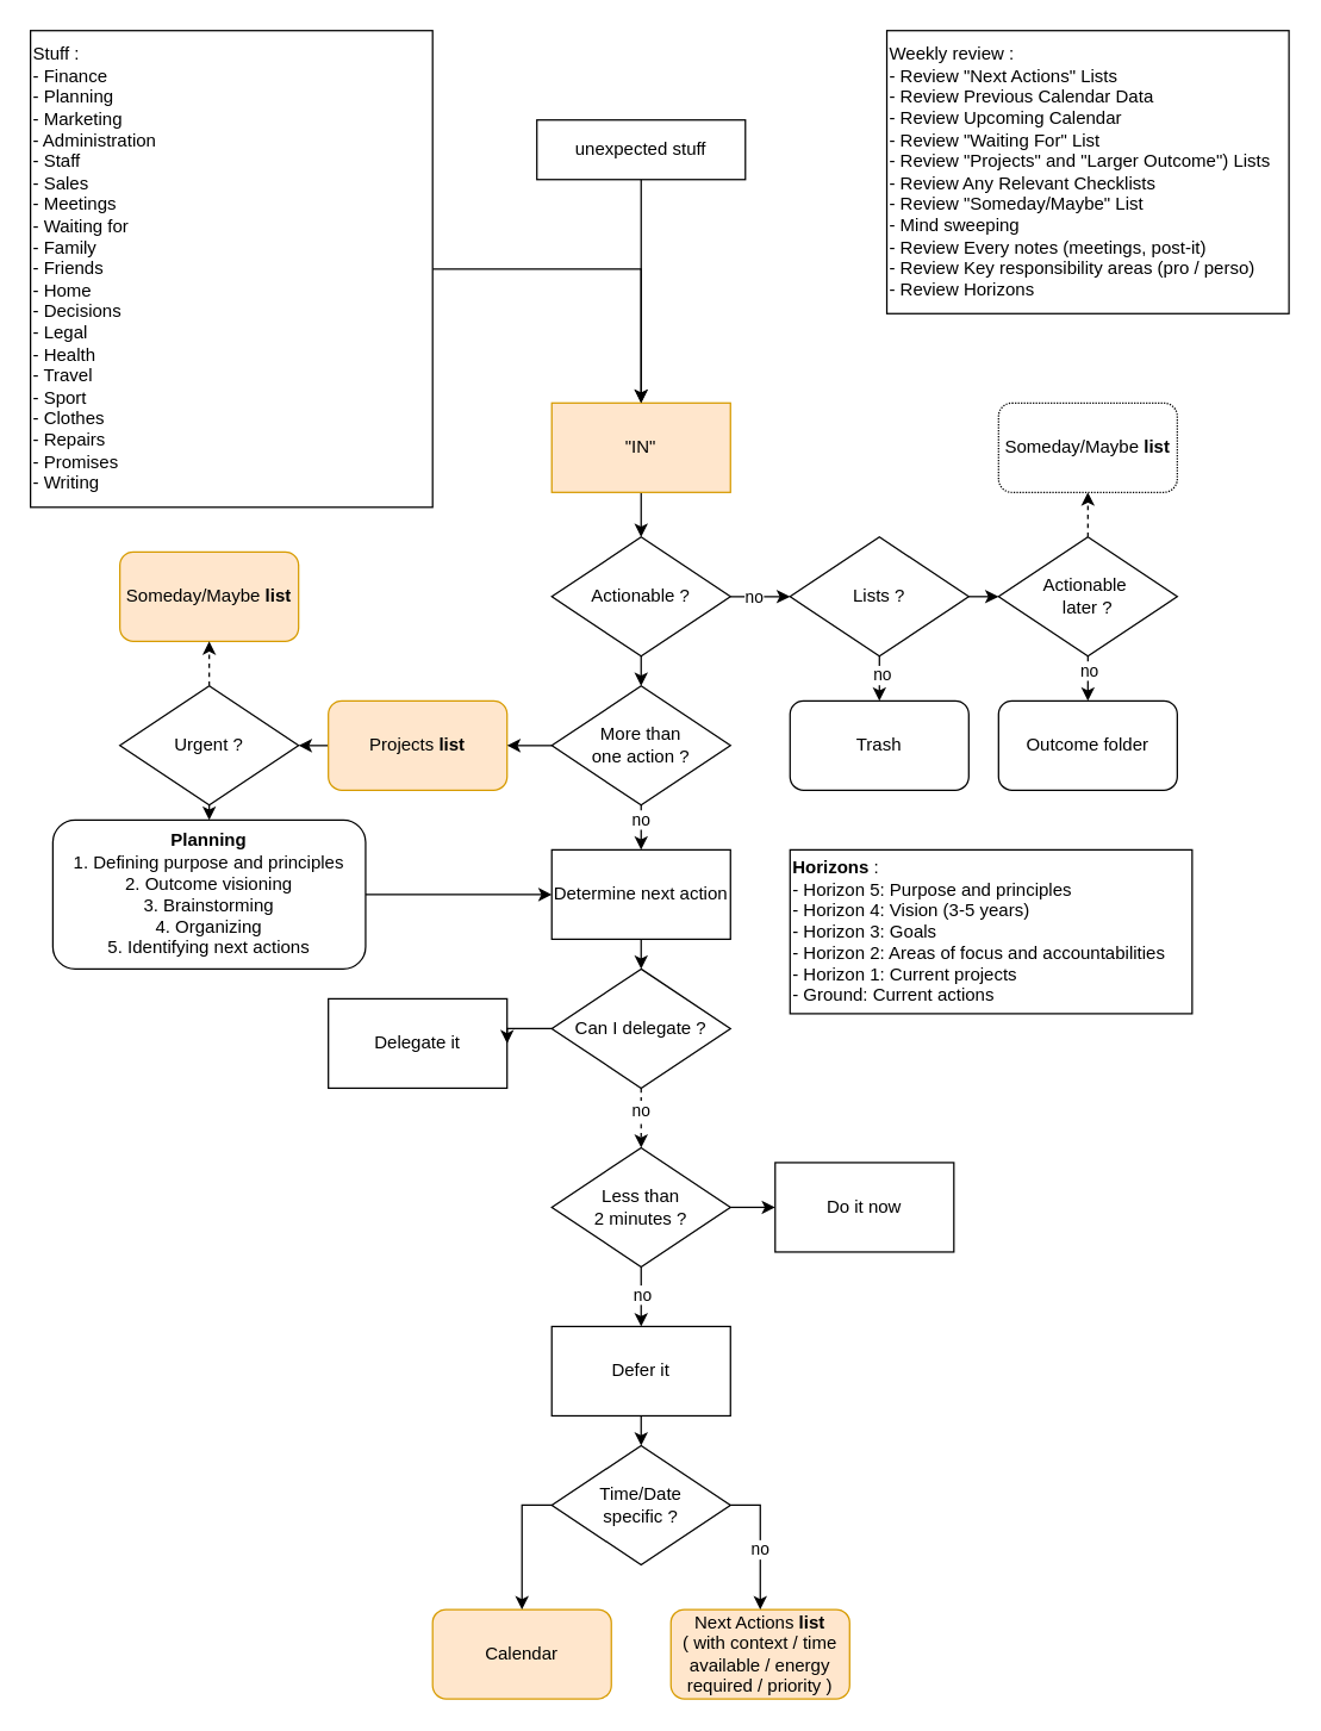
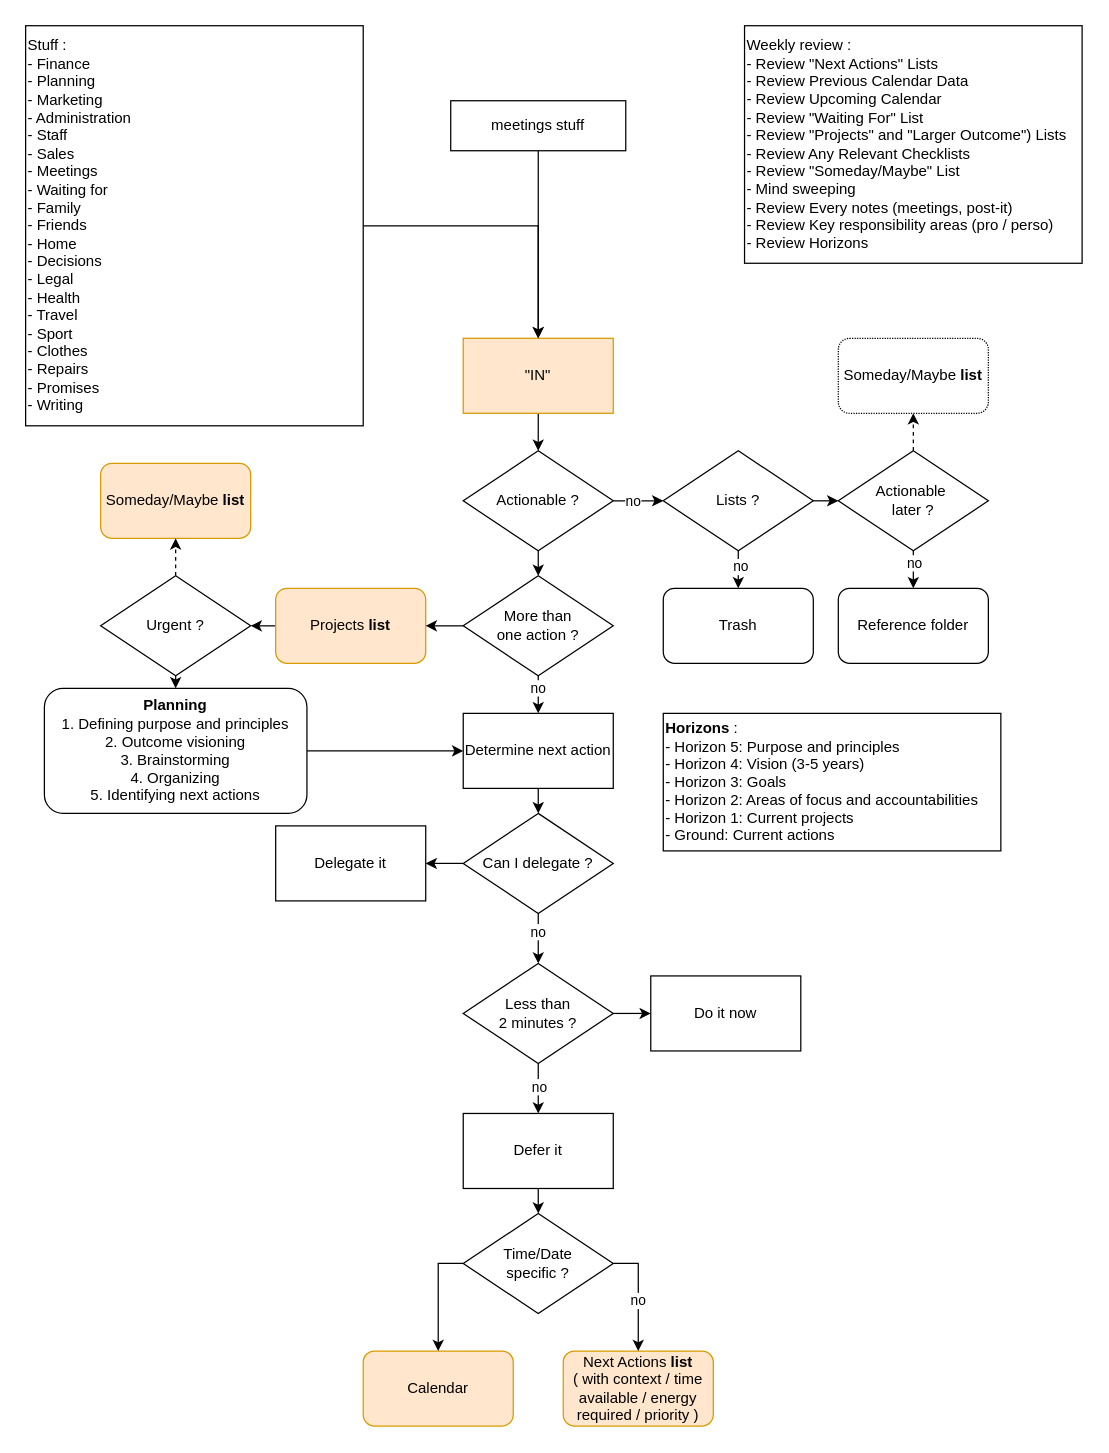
  <mxCell id="0" />
  <mxCell id="1" parent="0" />
  <mxCell id="2" style="edgeStyle=orthogonalEdgeStyle;rounded=0;orthogonalLoop=1;jettySize=auto;html=1;exitX=0.5;exitY=1;exitDx=0;exitDy=0;entryX=0.5;entryY=0;entryDx=0;entryDy=0;" edge="1" parent="1" source="3" target="21"><mxGeometry relative="1" as="geometry" /></mxCell>
  <mxCell id="3" value="&quot;IN&quot;" style="rounded=0;whiteSpace=wrap;html=1;fillColor=#ffe6cc;strokeColor=#d79b00;" vertex="1" parent="1"><mxGeometry x="370" y="270" width="120" height="60" as="geometry" /></mxCell>
  <mxCell id="4" value="Trash" style="rounded=1;whiteSpace=wrap;html=1;" vertex="1" parent="1"><mxGeometry x="530" y="470" width="120" height="60" as="geometry" /></mxCell>
  <mxCell id="5" value="Someday/Maybe &lt;b&gt;list&lt;/b&gt;" style="rounded=1;whiteSpace=wrap;html=1;fillColor=#ffe6cc;strokeColor=#d79b00;" vertex="1" parent="1"><mxGeometry x="80" y="370" width="120" height="60" as="geometry" /></mxCell>
- <mxCell id="6" value="Outcome folder" style="rounded=1;whiteSpace=wrap;html=1;" vertex="1" parent="1"><mxGeometry x="670" y="470" width="120" height="60" as="geometry" /></mxCell>
+ <mxCell id="6" value="Reference folder" style="rounded=1;whiteSpace=wrap;html=1;" vertex="1" parent="1"><mxGeometry x="670" y="470" width="120" height="60" as="geometry" /></mxCell>
  <mxCell id="7" value="Do it now" style="rounded=0;whiteSpace=wrap;html=1;" vertex="1" parent="1"><mxGeometry x="520" y="780" width="120" height="60" as="geometry" /></mxCell>
- <mxCell id="8" value="Delegate it" style="rounded=0;whiteSpace=wrap;html=1;" vertex="1" parent="1"><mxGeometry x="220" y="670" width="120" height="60" as="geometry" /></mxCell>
+ <mxCell id="8" value="Delegate it" style="rounded=0;whiteSpace=wrap;html=1;" vertex="1" parent="1"><mxGeometry x="220" y="660" width="120" height="60" as="geometry" /></mxCell>
  <mxCell id="9" style="edgeStyle=orthogonalEdgeStyle;rounded=0;orthogonalLoop=1;jettySize=auto;html=1;exitX=0.5;exitY=1;exitDx=0;exitDy=0;entryX=0.5;entryY=0;entryDx=0;entryDy=0;" edge="1" parent="1" source="10" target="32"><mxGeometry relative="1" as="geometry" /></mxCell>
  <mxCell id="10" value="Defer it" style="rounded=0;whiteSpace=wrap;html=1;" vertex="1" parent="1"><mxGeometry x="370" y="890" width="120" height="60" as="geometry" /></mxCell>
  <mxCell id="11" style="edgeStyle=orthogonalEdgeStyle;rounded=0;orthogonalLoop=1;jettySize=auto;html=1;exitX=0.5;exitY=1;exitDx=0;exitDy=0;entryX=0.5;entryY=0;entryDx=0;entryDy=0;startArrow=none;startFill=0;" edge="1" parent="1" source="44" target="17"><mxGeometry relative="1" as="geometry" /></mxCell>
  <mxCell id="12" style="edgeStyle=orthogonalEdgeStyle;rounded=0;orthogonalLoop=1;jettySize=auto;html=1;exitX=0;exitY=0.5;exitDx=0;exitDy=0;entryX=1;entryY=0.5;entryDx=0;entryDy=0;startArrow=none;startFill=0;" edge="1" parent="1" source="13" target="44"><mxGeometry relative="1" as="geometry" /></mxCell>
  <mxCell id="13" value="Projects &lt;b&gt;list&lt;/b&gt;" style="rounded=1;whiteSpace=wrap;html=1;fillColor=#ffe6cc;strokeColor=#d79b00;" vertex="1" parent="1"><mxGeometry x="220" y="470" width="120" height="60" as="geometry" /></mxCell>
  <mxCell id="14" value="Next Actions &lt;b&gt;list&lt;/b&gt;&lt;br&gt;( with context / time available / energy required / priority )" style="rounded=1;whiteSpace=wrap;html=1;fillColor=#ffe6cc;strokeColor=#d79b00;" vertex="1" parent="1"><mxGeometry x="450" y="1080" width="120" height="60" as="geometry" /></mxCell>
  <mxCell id="15" value="Calendar" style="rounded=1;whiteSpace=wrap;html=1;fillColor=#ffe6cc;strokeColor=#d79b00;" vertex="1" parent="1"><mxGeometry x="290" y="1080" width="120" height="60" as="geometry" /></mxCell>
  <mxCell id="16" style="edgeStyle=orthogonalEdgeStyle;rounded=0;orthogonalLoop=1;jettySize=auto;html=1;exitX=1;exitY=0.5;exitDx=0;exitDy=0;entryX=0;entryY=0.5;entryDx=0;entryDy=0;" edge="1" parent="1" source="17" target="42"><mxGeometry relative="1" as="geometry" /></mxCell>
  <mxCell id="17" value="&lt;b&gt;Planning&lt;/b&gt;&lt;br&gt;&lt;div&gt;1. Defining purpose and principles&lt;/div&gt;&lt;div&gt;2. Outcome visioning&lt;/div&gt;&lt;div&gt;3. Brainstorming&lt;/div&gt;&lt;div&gt;4. Organizing&lt;/div&gt;&lt;div&gt;5. Identifying next actions&lt;/div&gt;" style="rounded=1;whiteSpace=wrap;html=1;" vertex="1" parent="1"><mxGeometry x="35" y="550" width="210" height="100" as="geometry" /></mxCell>
  <mxCell id="18" style="edgeStyle=orthogonalEdgeStyle;rounded=0;orthogonalLoop=1;jettySize=auto;html=1;exitX=1;exitY=0.5;exitDx=0;exitDy=0;entryX=0;entryY=0.5;entryDx=0;entryDy=0;" edge="1" parent="1" source="21" target="36"><mxGeometry relative="1" as="geometry" /></mxCell>
  <mxCell id="19" value="no" style="edgeLabel;html=1;align=center;verticalAlign=middle;resizable=0;points=[];" vertex="1" connectable="0" parent="18"><mxGeometry x="-0.26" y="-2" relative="1" as="geometry"><mxPoint y="-2" as="offset" /></mxGeometry></mxCell>
  <mxCell id="20" style="edgeStyle=orthogonalEdgeStyle;rounded=0;orthogonalLoop=1;jettySize=auto;html=1;exitX=0.5;exitY=1;exitDx=0;exitDy=0;entryX=0.5;entryY=0;entryDx=0;entryDy=0;" edge="1" parent="1" source="21" target="24"><mxGeometry relative="1" as="geometry" /></mxCell>
  <mxCell id="21" value="Actionable ?" style="rhombus;whiteSpace=wrap;html=1;" vertex="1" parent="1"><mxGeometry x="370" y="360" width="120" height="80" as="geometry" /></mxCell>
  <mxCell id="22" style="edgeStyle=orthogonalEdgeStyle;rounded=0;orthogonalLoop=1;jettySize=auto;html=1;exitX=0;exitY=0.5;exitDx=0;exitDy=0;entryX=1;entryY=0.5;entryDx=0;entryDy=0;" edge="1" parent="1" source="24" target="13"><mxGeometry relative="1" as="geometry" /></mxCell>
  <mxCell id="23" value="no" style="edgeStyle=orthogonalEdgeStyle;rounded=0;orthogonalLoop=1;jettySize=auto;html=1;exitX=0.5;exitY=1;exitDx=0;exitDy=0;entryX=0.5;entryY=0;entryDx=0;entryDy=0;" edge="1" parent="1" source="24" target="42"><mxGeometry x="-0.333" relative="1" as="geometry"><mxPoint as="offset" /></mxGeometry></mxCell>
  <mxCell id="24" value="More than&lt;br&gt;one action ?" style="rhombus;whiteSpace=wrap;html=1;" vertex="1" parent="1"><mxGeometry x="370" y="460" width="120" height="80" as="geometry" /></mxCell>
  <mxCell id="25" style="edgeStyle=orthogonalEdgeStyle;rounded=0;orthogonalLoop=1;jettySize=auto;html=1;exitX=1;exitY=0.5;exitDx=0;exitDy=0;entryX=0;entryY=0.5;entryDx=0;entryDy=0;startArrow=none;startFill=0;" edge="1" parent="1" source="28" target="7"><mxGeometry relative="1" as="geometry" /></mxCell>
  <mxCell id="26" style="edgeStyle=orthogonalEdgeStyle;rounded=0;orthogonalLoop=1;jettySize=auto;html=1;exitX=0.5;exitY=1;exitDx=0;exitDy=0;entryX=0.5;entryY=0;entryDx=0;entryDy=0;startArrow=none;startFill=0;" edge="1" parent="1" source="28" target="10"><mxGeometry relative="1" as="geometry" /></mxCell>
  <mxCell id="27" value="no" style="edgeLabel;html=1;align=center;verticalAlign=middle;resizable=0;points=[];" vertex="1" connectable="0" parent="26"><mxGeometry x="-0.107" relative="1" as="geometry"><mxPoint as="offset" /></mxGeometry></mxCell>
  <mxCell id="28" value="Less than&lt;br&gt;2 minutes ?" style="rhombus;whiteSpace=wrap;html=1;" vertex="1" parent="1"><mxGeometry x="370" y="770" width="120" height="80" as="geometry" /></mxCell>
  <mxCell id="29" style="edgeStyle=orthogonalEdgeStyle;rounded=0;orthogonalLoop=1;jettySize=auto;html=1;exitX=1;exitY=0.5;exitDx=0;exitDy=0;entryX=0.5;entryY=0;entryDx=0;entryDy=0;startArrow=none;startFill=0;" edge="1" parent="1" source="32" target="14"><mxGeometry relative="1" as="geometry" /></mxCell>
  <mxCell id="30" value="no" style="edgeLabel;html=1;align=center;verticalAlign=middle;resizable=0;points=[];" vertex="1" connectable="0" parent="29"><mxGeometry x="0.08" y="-1" relative="1" as="geometry"><mxPoint as="offset" /></mxGeometry></mxCell>
  <mxCell id="31" style="edgeStyle=orthogonalEdgeStyle;rounded=0;orthogonalLoop=1;jettySize=auto;html=1;exitX=0;exitY=0.5;exitDx=0;exitDy=0;entryX=0.5;entryY=0;entryDx=0;entryDy=0;startArrow=none;startFill=0;" edge="1" parent="1" source="32" target="15"><mxGeometry relative="1" as="geometry" /></mxCell>
  <mxCell id="32" value="Time/Date&lt;br&gt;specific ?" style="rhombus;whiteSpace=wrap;html=1;" vertex="1" parent="1"><mxGeometry x="370" y="970" width="120" height="80" as="geometry" /></mxCell>
  <mxCell id="33" style="edgeStyle=orthogonalEdgeStyle;rounded=0;orthogonalLoop=1;jettySize=auto;html=1;exitX=0.5;exitY=1;exitDx=0;exitDy=0;entryX=0.5;entryY=0;entryDx=0;entryDy=0;" edge="1" parent="1" source="36" target="4"><mxGeometry relative="1" as="geometry" /></mxCell>
  <mxCell id="34" value="no" style="edgeLabel;html=1;align=center;verticalAlign=middle;resizable=0;points=[];" vertex="1" connectable="0" parent="33"><mxGeometry x="-0.187" y="1" relative="1" as="geometry"><mxPoint as="offset" /></mxGeometry></mxCell>
  <mxCell id="35" style="edgeStyle=orthogonalEdgeStyle;rounded=0;orthogonalLoop=1;jettySize=auto;html=1;exitX=1;exitY=0.5;exitDx=0;exitDy=0;entryX=0;entryY=0.5;entryDx=0;entryDy=0;" edge="1" parent="1" source="36" target="40"><mxGeometry relative="1" as="geometry" /></mxCell>
  <mxCell id="36" value="Lists ?" style="rhombus;whiteSpace=wrap;html=1;" vertex="1" parent="1"><mxGeometry x="530" y="360" width="120" height="80" as="geometry" /></mxCell>
  <mxCell id="37" style="edgeStyle=orthogonalEdgeStyle;rounded=0;orthogonalLoop=1;jettySize=auto;html=1;exitX=0.5;exitY=1;exitDx=0;exitDy=0;entryX=0.5;entryY=0;entryDx=0;entryDy=0;" edge="1" parent="1" source="40" target="6"><mxGeometry relative="1" as="geometry" /></mxCell>
  <mxCell id="38" value="no" style="edgeLabel;html=1;align=center;verticalAlign=middle;resizable=0;points=[];" vertex="1" connectable="0" parent="37"><mxGeometry x="-0.378" relative="1" as="geometry"><mxPoint as="offset" /></mxGeometry></mxCell>
  <mxCell id="39" style="edgeStyle=orthogonalEdgeStyle;rounded=0;orthogonalLoop=1;jettySize=auto;html=1;exitX=0.5;exitY=0;exitDx=0;exitDy=0;entryX=0.5;entryY=1;entryDx=0;entryDy=0;dashed=1;startArrow=none;startFill=0;" edge="1" parent="1" source="40" target="45"><mxGeometry relative="1" as="geometry" /></mxCell>
  <mxCell id="40" value="Actionable&amp;nbsp;&lt;br&gt;later ?" style="rhombus;whiteSpace=wrap;html=1;" vertex="1" parent="1"><mxGeometry x="670" y="360" width="120" height="80" as="geometry" /></mxCell>
  <mxCell id="41" style="edgeStyle=orthogonalEdgeStyle;rounded=0;orthogonalLoop=1;jettySize=auto;html=1;exitX=0.5;exitY=1;exitDx=0;exitDy=0;entryX=0.5;entryY=0;entryDx=0;entryDy=0;startArrow=none;startFill=0;" edge="1" parent="1" source="42" target="49"><mxGeometry relative="1" as="geometry" /></mxCell>
  <mxCell id="42" value="Determine next action" style="rounded=0;whiteSpace=wrap;html=1;" vertex="1" parent="1"><mxGeometry x="370" y="570" width="120" height="60" as="geometry" /></mxCell>
  <mxCell id="43" style="edgeStyle=orthogonalEdgeStyle;rounded=0;orthogonalLoop=1;jettySize=auto;html=1;exitX=0.5;exitY=0;exitDx=0;exitDy=0;entryX=0.5;entryY=1;entryDx=0;entryDy=0;startArrow=none;startFill=0;dashed=1;" edge="1" parent="1" source="44" target="5"><mxGeometry relative="1" as="geometry" /></mxCell>
  <mxCell id="44" value="Urgent ?" style="rhombus;whiteSpace=wrap;html=1;" vertex="1" parent="1"><mxGeometry x="80" y="460" width="120" height="80" as="geometry" /></mxCell>
  <mxCell id="45" value="Someday/Maybe &lt;b&gt;list&lt;/b&gt;" style="rounded=1;whiteSpace=wrap;html=1;dashed=1;dashPattern=1 1;" vertex="1" parent="1"><mxGeometry x="670" y="270" width="120" height="60" as="geometry" /></mxCell>
  <mxCell id="46" style="edgeStyle=orthogonalEdgeStyle;rounded=0;orthogonalLoop=1;jettySize=auto;html=1;exitX=0;exitY=0.5;exitDx=0;exitDy=0;entryX=1;entryY=0.5;entryDx=0;entryDy=0;startArrow=none;startFill=0;" edge="1" parent="1" source="49" target="8"><mxGeometry relative="1" as="geometry" /></mxCell>
- <mxCell id="47" style="edgeStyle=orthogonalEdgeStyle;rounded=0;orthogonalLoop=1;jettySize=auto;html=1;exitX=0.5;exitY=1;exitDx=0;exitDy=0;entryX=0.5;entryY=0;entryDx=0;entryDy=0;startArrow=none;startFill=0;dashed=1;" edge="1" parent="1" source="49" target="28"><mxGeometry relative="1" as="geometry" /></mxCell>
+ <mxCell id="47" style="edgeStyle=orthogonalEdgeStyle;rounded=0;orthogonalLoop=1;jettySize=auto;html=1;exitX=0.5;exitY=1;exitDx=0;exitDy=0;entryX=0.5;entryY=0;entryDx=0;entryDy=0;startArrow=none;startFill=0;" edge="1" parent="1" source="49" target="28"><mxGeometry relative="1" as="geometry" /></mxCell>
  <mxCell id="48" value="no" style="edgeLabel;html=1;align=center;verticalAlign=middle;resizable=0;points=[];" vertex="1" connectable="0" parent="47"><mxGeometry x="-0.317" y="-1" relative="1" as="geometry"><mxPoint as="offset" /></mxGeometry></mxCell>
  <mxCell id="49" value="Can I delegate ?" style="rhombus;whiteSpace=wrap;html=1;" vertex="1" parent="1"><mxGeometry x="370" y="650" width="120" height="80" as="geometry" /></mxCell>
  <mxCell id="50" value="Weekly review :&lt;br&gt;&lt;div&gt;- Review &quot;Next Actions&quot; Lists&lt;/div&gt;&lt;div&gt;- Review Previous Calendar Data&lt;/div&gt;&lt;div&gt;- Review Upcoming Calendar&lt;/div&gt;&lt;div&gt;- Review &quot;Waiting For&quot; List&lt;/div&gt;&lt;div&gt;- Review &quot;Projects&quot; and &quot;Larger Outcome&quot;) Lists&lt;/div&gt;&lt;div&gt;- Review Any Relevant Checklists&lt;/div&gt;&lt;div&gt;- Review &quot;Someday/Maybe&quot; List&lt;/div&gt;&lt;div&gt;- Mind sweeping&lt;/div&gt;&lt;div&gt;- Review Every notes (meetings, post-it)&lt;/div&gt;&lt;div&gt;&lt;span style=&quot;background-color: initial;&quot;&gt;- Review Key responsibility areas (pro / perso)&lt;/span&gt;&lt;br&gt;&lt;/div&gt;&lt;div&gt;- Review Horizons&lt;/div&gt;" style="rounded=0;whiteSpace=wrap;html=1;align=left;" vertex="1" parent="1"><mxGeometry x="595" y="20" width="270" height="190" as="geometry" /></mxCell>
  <mxCell id="51" value="&lt;b&gt;Horizons&lt;/b&gt; :&lt;br&gt;&lt;div&gt;- Horizon 5: Purpose and principles&lt;/div&gt;&lt;div&gt;- Horizon 4: Vision (3-5 years)&lt;/div&gt;&lt;div&gt;- Horizon 3: Goals&lt;/div&gt;&lt;div&gt;- Horizon 2: Areas of focus and accountabilities&lt;/div&gt;&lt;div&gt;- Horizon 1: Current projects&lt;/div&gt;&lt;div&gt;- Ground: Current actions&lt;/div&gt;" style="rounded=0;whiteSpace=wrap;html=1;align=left;" vertex="1" parent="1"><mxGeometry x="530" y="570" width="270" height="110" as="geometry" /></mxCell>
  <mxCell id="52" style="edgeStyle=orthogonalEdgeStyle;rounded=0;orthogonalLoop=1;jettySize=auto;html=1;exitX=1;exitY=0.5;exitDx=0;exitDy=0;entryX=0.5;entryY=0;entryDx=0;entryDy=0;startArrow=none;startFill=0;" edge="1" parent="1" source="53" target="3"><mxGeometry relative="1" as="geometry" /></mxCell>
  <mxCell id="53" value="Stuff :&lt;br&gt;&lt;div&gt;- Finance&lt;/div&gt;&lt;div&gt;- Planning&lt;/div&gt;&lt;div&gt;- Marketing&lt;/div&gt;&lt;div&gt;- Administration&lt;/div&gt;&lt;div&gt;- Staff&lt;/div&gt;&lt;div&gt;- Sales&lt;/div&gt;&lt;div&gt;- Meetings&lt;/div&gt;&lt;div&gt;- Waiting for&lt;/div&gt;&lt;div&gt;- Family&lt;/div&gt;&lt;div&gt;- Friends&lt;/div&gt;&lt;div&gt;- Home&lt;/div&gt;&lt;div&gt;- Decisions&lt;/div&gt;&lt;div&gt;- Legal&lt;/div&gt;&lt;div&gt;- Health&lt;/div&gt;&lt;div&gt;- Travel&lt;/div&gt;&lt;div&gt;- Sport&lt;/div&gt;&lt;div&gt;- Clothes&lt;/div&gt;&lt;div&gt;- Repairs&lt;/div&gt;&lt;div&gt;- Promises&lt;/div&gt;&lt;div&gt;- Writing&lt;/div&gt;" style="rounded=0;whiteSpace=wrap;html=1;align=left;" vertex="1" parent="1"><mxGeometry x="20" y="20" width="270" height="320" as="geometry" /></mxCell>
  <mxCell id="54" style="edgeStyle=orthogonalEdgeStyle;rounded=0;orthogonalLoop=1;jettySize=auto;html=1;exitX=0.5;exitY=1;exitDx=0;exitDy=0;entryX=0.5;entryY=0;entryDx=0;entryDy=0;startArrow=none;startFill=0;" edge="1" parent="1" source="55" target="3"><mxGeometry relative="1" as="geometry" /></mxCell>
- <mxCell id="55" value="unexpected stuff" style="rounded=0;whiteSpace=wrap;html=1;align=center;" vertex="1" parent="1"><mxGeometry x="360" y="80" width="140" height="40" as="geometry" /></mxCell>
+ <mxCell id="55" value="meetings stuff" style="rounded=0;whiteSpace=wrap;html=1;align=center;" vertex="1" parent="1"><mxGeometry x="360" y="80" width="140" height="40" as="geometry" /></mxCell>
